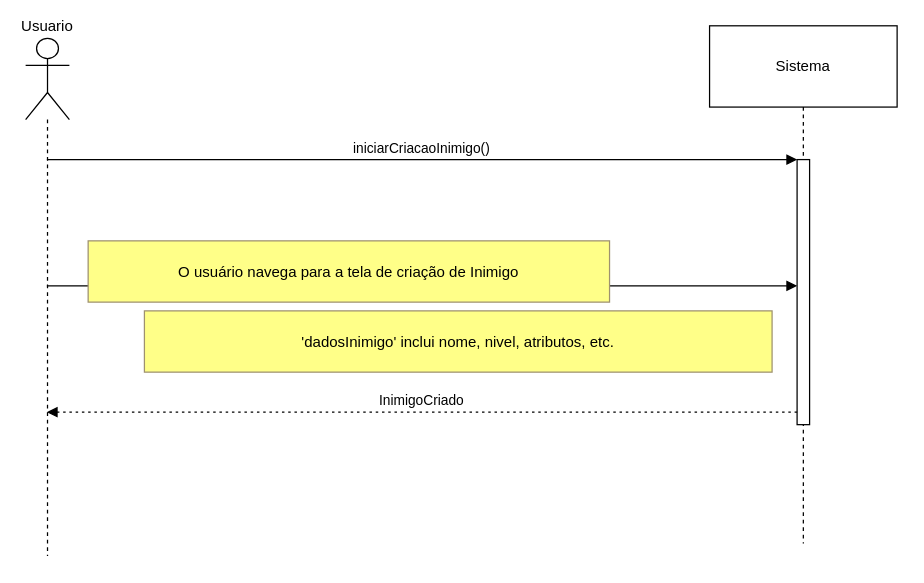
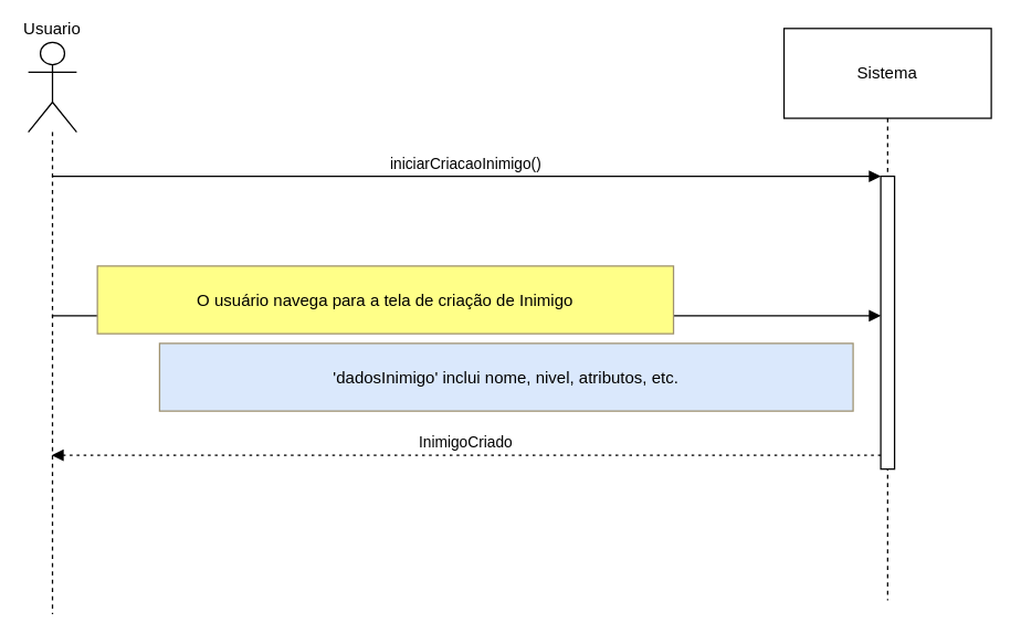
  <mxCell id="0" />
  <mxCell id="1" parent="0" />
  <mxCell id="2" value="Usuario" style="shape=umlLifeline;perimeter=lifelinePerimeter;whiteSpace=wrap;container=1;dropTarget=0;collapsible=0;recursiveResize=0;outlineConnect=0;portConstraint=eastwest;newEdgeStyle={&quot;edgeStyle&quot;:&quot;elbowEdgeStyle&quot;,&quot;elbow&quot;:&quot;vertical&quot;,&quot;curved&quot;:0,&quot;rounded&quot;:0};participant=umlActor;verticalAlign=bottom;labelPosition=center;verticalLabelPosition=top;align=center;size=65;" vertex="1" parent="1"><mxGeometry x="20" y="30" width="35" height="414" as="geometry" /></mxCell>
  <mxCell id="3" value="Sistema" style="shape=umlLifeline;perimeter=lifelinePerimeter;whiteSpace=wrap;container=1;dropTarget=0;collapsible=0;recursiveResize=0;outlineConnect=0;portConstraint=eastwest;newEdgeStyle={&quot;edgeStyle&quot;:&quot;elbowEdgeStyle&quot;,&quot;elbow&quot;:&quot;vertical&quot;,&quot;curved&quot;:0,&quot;rounded&quot;:0};size=65;" vertex="1" parent="1"><mxGeometry x="567" y="20" width="150" height="414" as="geometry" /></mxCell>
  <mxCell id="4" value="" style="points=[];perimeter=orthogonalPerimeter;outlineConnect=0;targetShapes=umlLifeline;portConstraint=eastwest;newEdgeStyle={&quot;edgeStyle&quot;:&quot;elbowEdgeStyle&quot;,&quot;elbow&quot;:&quot;vertical&quot;,&quot;curved&quot;:0,&quot;rounded&quot;:0}" vertex="1" parent="3"><mxGeometry x="70" y="107" width="10" height="212" as="geometry" /></mxCell>
  <mxCell id="5" value="iniciarCriacaoInimigo()" style="verticalAlign=bottom;edgeStyle=elbowEdgeStyle;elbow=vertical;curved=0;rounded=0;endArrow=block;" edge="1" parent="1" source="2" target="4"><mxGeometry x="-0.001" relative="1" as="geometry"><Array as="points"><mxPoint x="375" y="127" /></Array><mxPoint as="offset" /></mxGeometry></mxCell>
  <mxCell id="6" value="criarInimigo(dadosInimigo)" style="verticalAlign=bottom;edgeStyle=elbowEdgeStyle;elbow=vertical;curved=0;rounded=0;endArrow=block;" edge="1" parent="1" source="2" target="4"><mxGeometry relative="1" as="geometry"><Array as="points"><mxPoint x="373" y="228" /></Array></mxGeometry></mxCell>
  <mxCell id="7" value="InimigoCriado" style="verticalAlign=bottom;edgeStyle=elbowEdgeStyle;elbow=vertical;curved=0;rounded=0;dashed=1;dashPattern=2 3;endArrow=block;" edge="1" parent="1" source="4" target="2"><mxGeometry relative="1" as="geometry"><Array as="points"><mxPoint x="376" y="329" /></Array></mxGeometry></mxCell>
  <mxCell id="8" value="O usuário navega para a tela de criação de Inimigo" style="fillColor=#ffff88;strokeColor=#9E916F;" vertex="1" parent="1"><mxGeometry x="70" y="192" width="417" height="49" as="geometry" /></mxCell>
- <mxCell id="9" value="'dadosInimigo' inclui nome, nivel, atributos, etc." style="fillColor=#ffff88;strokeColor=#9E916F;" vertex="1" parent="1"><mxGeometry x="115" y="248" width="502" height="49" as="geometry" /></mxCell>
+ <mxCell id="9" value="'dadosInimigo' inclui nome, nivel, atributos, etc." style="fillColor=#dae8fc;strokeColor=#9E916F;" vertex="1" parent="1"><mxGeometry x="115" y="248" width="502" height="49" as="geometry" /></mxCell>
